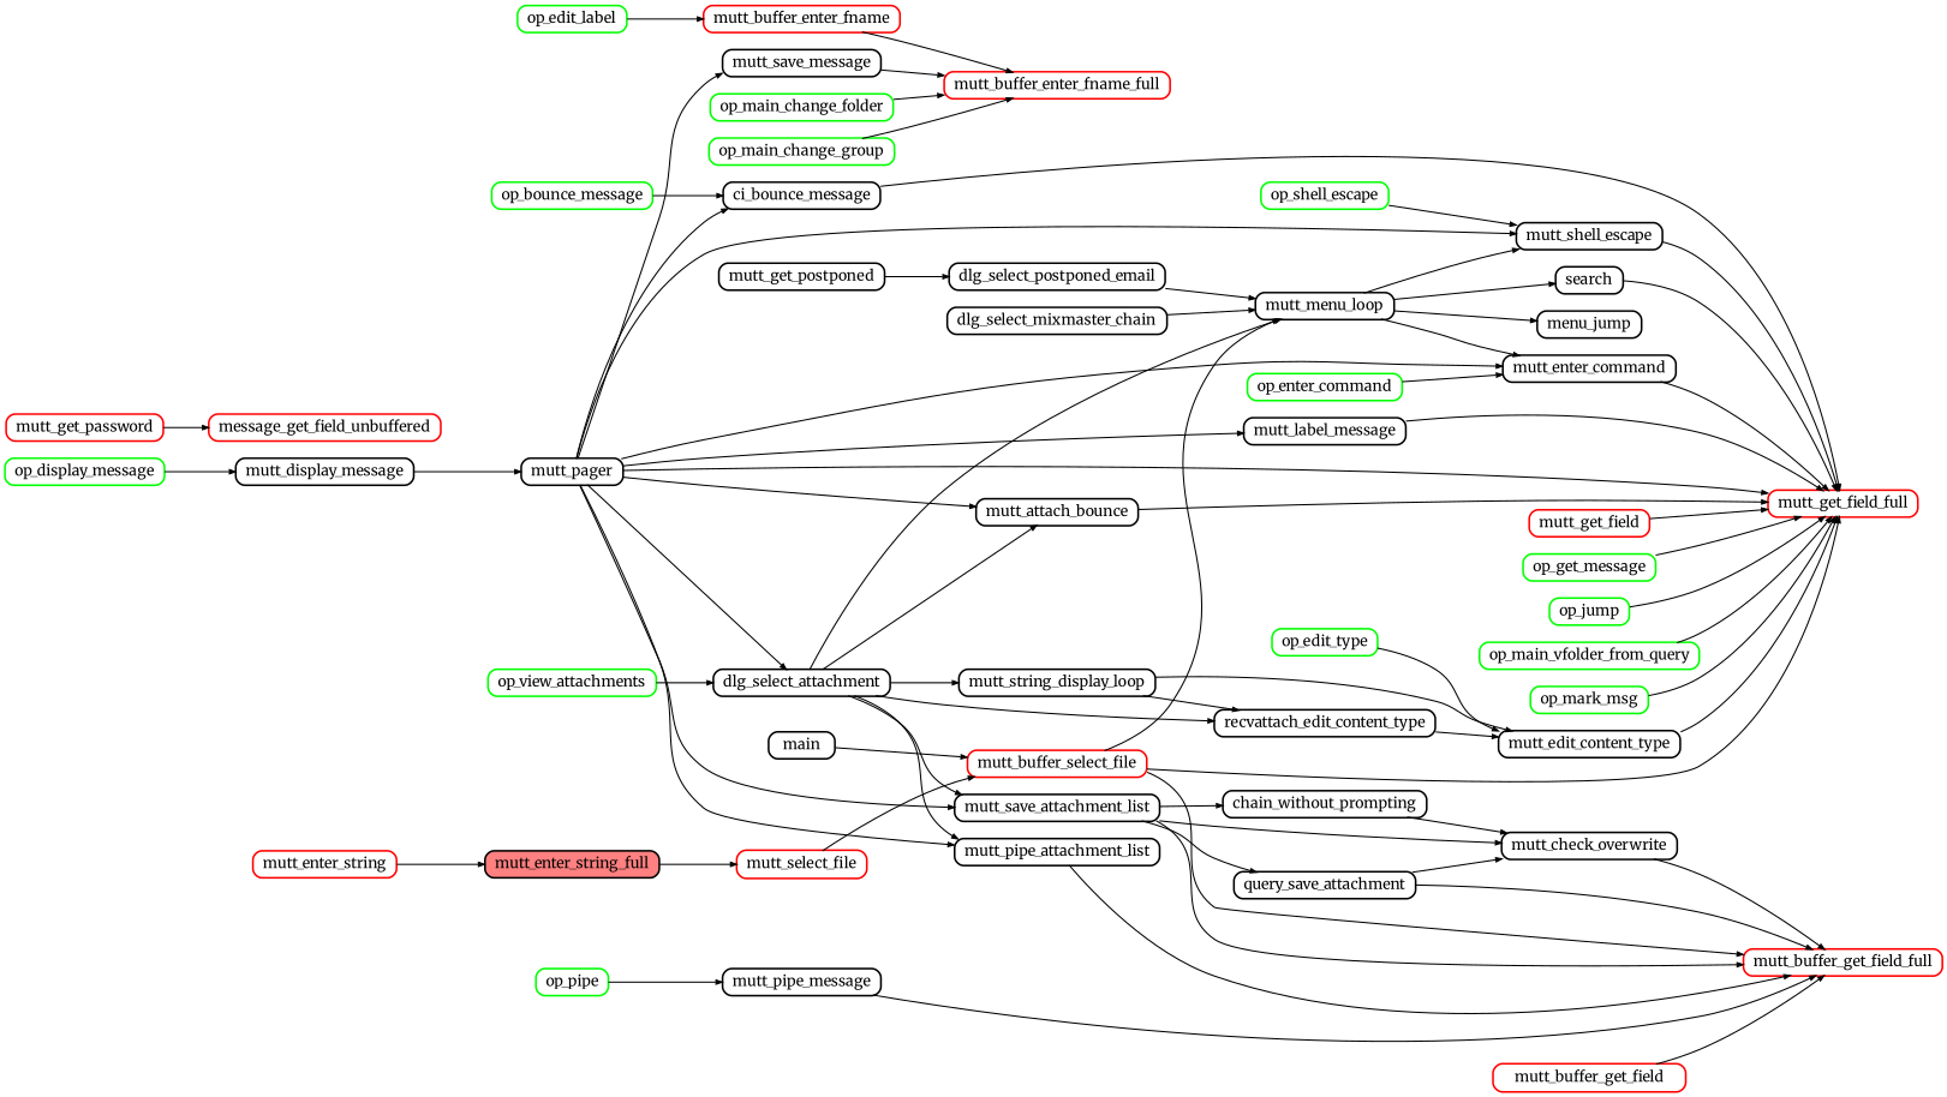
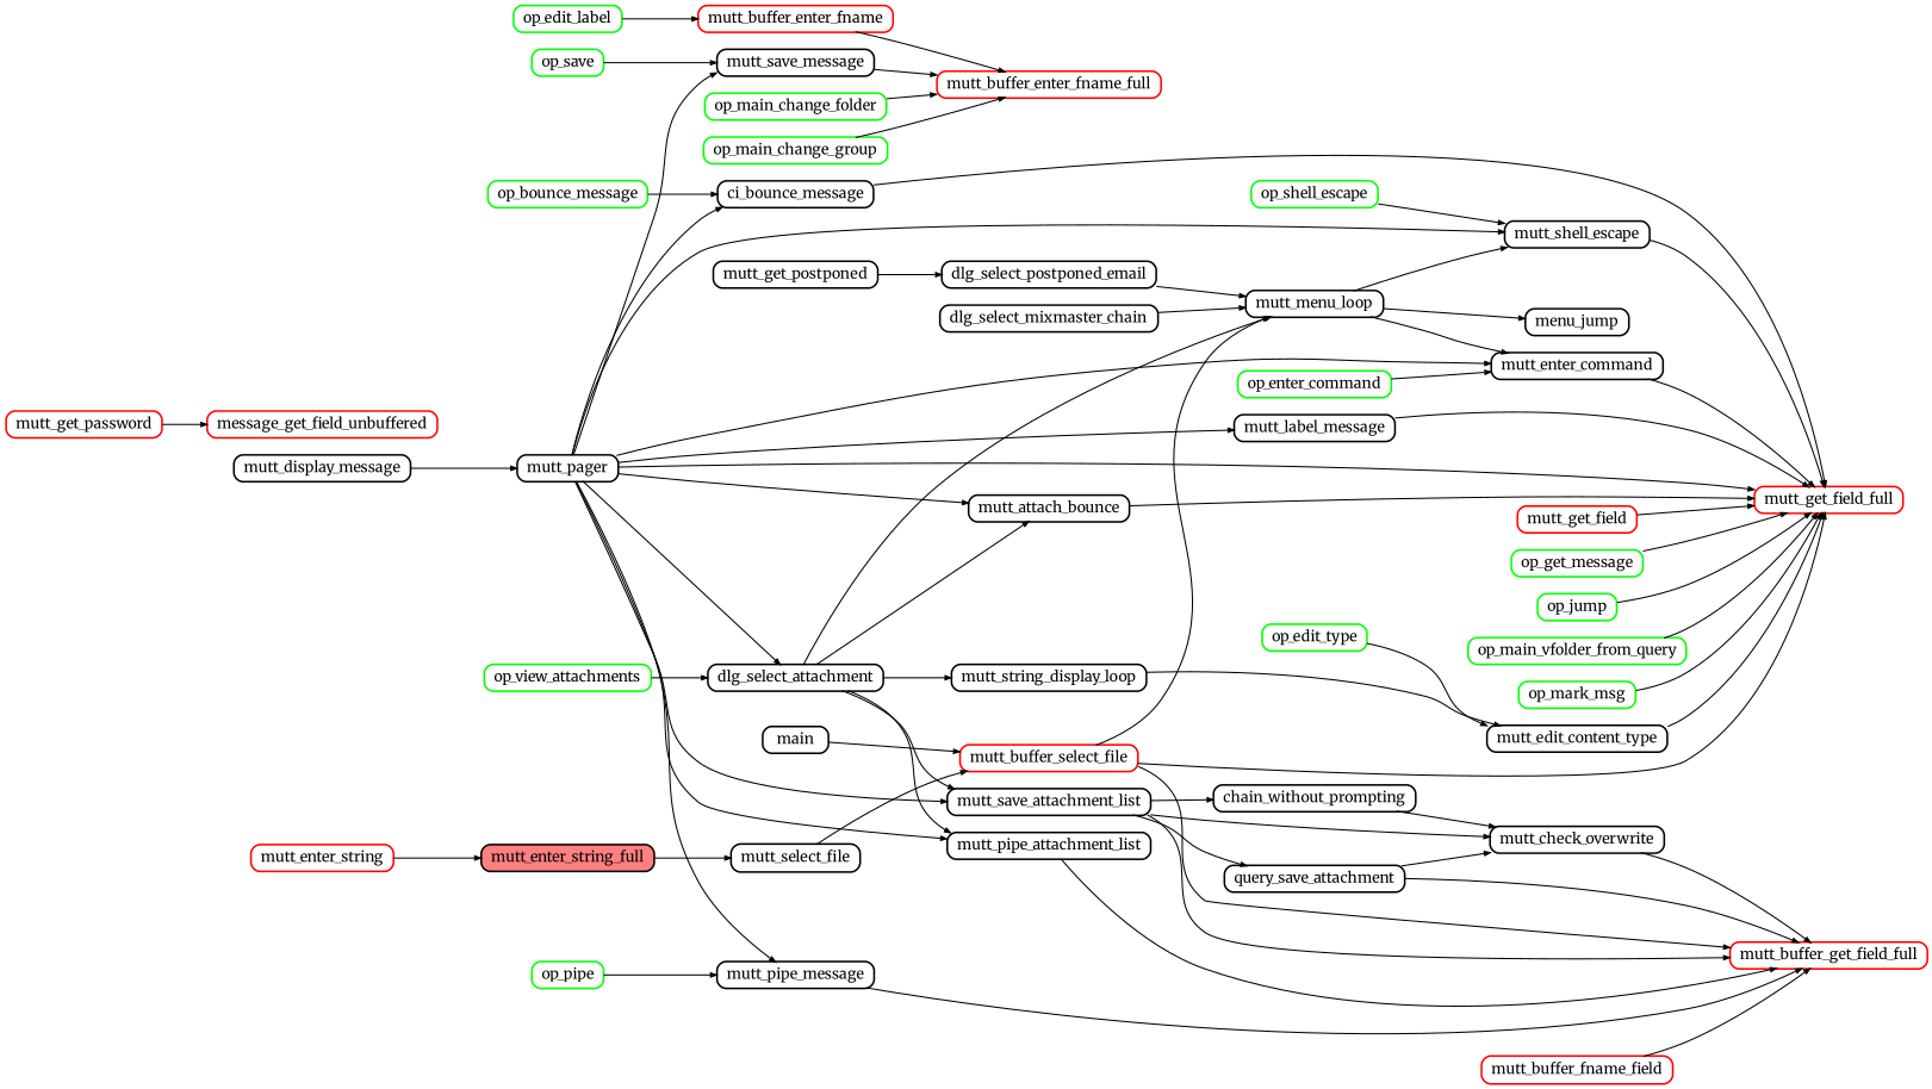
  digraph {
    compound=true
    fontname=Merriweather
    nodesep=0.2
    rankdir=LR
    ranksep=0.5
    node [color="#000000" fillcolor="#ffffff" fontname=Merriweather fontsize=12 penwidth=1.5 shape=Mrecord style=filled]
    edge [arrowsize=0.5 fontname=Merriweather penwidth=1.0]
    mutt_enter_string_full [color=black fillcolor="#ff8080" height=0.2]
-   mutt_select_file [color="#ff0000" height=0.2]
+   mutt_select_file [height=0.2]
    mutt_buffer_select_file [color="#ff0000" height=0.2]
    mutt_buffer_enter_fname [color="#ff0000" height=0.2]
    mutt_buffer_enter_fname_full [color="#ff0000" height=0.2]
-   mutt_buffer_get_field [color="#ff0000" height=0.2]
+   mutt_buffer_get_field [color="#ff0000" height=0.2 label=mutt_buffer_fname_field]
    mutt_buffer_get_field_full [color="#ff0000" height=0.2]
    mutt_get_field_full [color="#ff0000" height=0.2]
    mutt_menu_loop [height=0.2]
    mutt_enter_command [height=0.2]
    mutt_shell_escape [height=0.2]
    menu_jump [height=0.2]
-   search [height=0.2]
    mutt_enter_string [color="#ff0000" height=0.2]
    mutt_get_field [color="#ff0000" height=0.2]
    n16 [color="#ff0000" height=0.2 label=message_get_field_unbuffered]
    mutt_get_password [color="#ff0000" height=0.2]
    op_bounce_message [color="#00ff00" height=0.2]
    ci_bounce_message [height=0.2]
-   op_display_message [color="#00ff00" height=0.2]
    mutt_display_message [height=0.2]
    mutt_pager [height=0.2]
    op_edit_label [color="#00ff00" height=0.2]
    mutt_label_message [height=0.2]
    op_edit_type [color="#00ff00" height=0.2]
    mutt_edit_content_type [height=0.2]
    op_enter_command [color="#00ff00" height=0.2]
    op_get_message [color="#00ff00" height=0.2]
    op_jump [color="#00ff00" height=0.2]
    op_main_change_folder [color="#00ff00" height=0.2]
    op_main_change_group [color="#00ff00" height=0.2]
    op_main_vfolder_from_query [color="#00ff00" height=0.2]
    op_mark_msg [color="#00ff00" height=0.2]
    op_pipe [color="#00ff00" height=0.2]
    mutt_pipe_message [height=0.2]
+   op_save [color="#00ff00" height=0.2]
    mutt_save_message [height=0.2]
    op_shell_escape [color="#00ff00" height=0.2]
    op_view_attachments [color="#00ff00" height=0.2]
    dlg_select_attachment [height=0.2]
    mutt_attach_bounce [height=0.2]
    n42 [height=0.2 label=mutt_string_display_loop]
    mutt_pipe_attachment_list [height=0.2]
    mutt_save_attachment_list [height=0.2]
-   recvattach_edit_content_type [height=0.2]
    mutt_check_overwrite [height=0.2]
    query_save_attachment [height=0.2]
    n48 [height=0.2 label=chain_without_prompting]
    dlg_select_mixmaster_chain [height=0.2]
    dlg_select_postponed_email [height=0.2]
    main [height=0.2]
    mutt_get_postponed [height=0.2]
    mutt_enter_string_full -> mutt_select_file
    mutt_select_file -> mutt_buffer_select_file
    mutt_buffer_select_file -> mutt_buffer_get_field_full
    mutt_buffer_select_file -> mutt_get_field_full
    mutt_buffer_select_file -> mutt_menu_loop
    mutt_buffer_enter_fname -> mutt_buffer_enter_fname_full
    mutt_buffer_get_field -> mutt_buffer_get_field_full
    mutt_menu_loop -> mutt_enter_command
    mutt_menu_loop -> mutt_shell_escape
    mutt_menu_loop -> menu_jump
-   mutt_menu_loop -> search
    mutt_enter_command -> mutt_get_field_full
    mutt_shell_escape -> mutt_get_field_full
-   search -> mutt_get_field_full
    mutt_enter_string -> mutt_enter_string_full
    mutt_get_field -> mutt_get_field_full
    mutt_get_password -> n16
    op_bounce_message -> ci_bounce_message
    ci_bounce_message -> mutt_get_field_full
-   op_display_message -> mutt_display_message
    mutt_display_message -> mutt_pager
    mutt_pager -> mutt_get_field_full
    mutt_pager -> mutt_enter_command
    mutt_pager -> mutt_shell_escape
    mutt_pager -> ci_bounce_message
    mutt_pager -> mutt_label_message
+   mutt_pager -> mutt_pipe_message
    mutt_pager -> mutt_save_message
    mutt_pager -> dlg_select_attachment
    mutt_pager -> mutt_attach_bounce
    mutt_pager -> mutt_pipe_attachment_list
    mutt_pager -> mutt_save_attachment_list
    op_edit_label -> mutt_buffer_enter_fname
    mutt_label_message -> mutt_get_field_full
    op_edit_type -> mutt_edit_content_type
    mutt_edit_content_type -> mutt_get_field_full
    op_enter_command -> mutt_enter_command
    op_get_message -> mutt_get_field_full
    op_jump -> mutt_get_field_full
    op_main_change_folder -> mutt_buffer_enter_fname_full
    op_main_change_group -> mutt_buffer_enter_fname_full
    op_main_vfolder_from_query -> mutt_get_field_full
    op_mark_msg -> mutt_get_field_full
    op_pipe -> mutt_pipe_message
    mutt_pipe_message -> mutt_buffer_get_field_full
+   op_save -> mutt_save_message
    mutt_save_message -> mutt_buffer_enter_fname_full
    op_shell_escape -> mutt_shell_escape
    op_view_attachments -> dlg_select_attachment
    dlg_select_attachment -> mutt_menu_loop
    dlg_select_attachment -> mutt_attach_bounce
    dlg_select_attachment -> n42
    dlg_select_attachment -> mutt_pipe_attachment_list
    dlg_select_attachment -> mutt_save_attachment_list
-   dlg_select_attachment -> recvattach_edit_content_type
    mutt_attach_bounce -> mutt_get_field_full
    n42 -> mutt_edit_content_type
-   n42 -> recvattach_edit_content_type
    mutt_pipe_attachment_list -> mutt_buffer_get_field_full
    mutt_save_attachment_list -> mutt_buffer_get_field_full
    mutt_save_attachment_list -> mutt_check_overwrite
    mutt_save_attachment_list -> query_save_attachment
    mutt_save_attachment_list -> n48
-   recvattach_edit_content_type -> mutt_edit_content_type
    mutt_check_overwrite -> mutt_buffer_get_field_full
    query_save_attachment -> mutt_buffer_get_field_full
    query_save_attachment -> mutt_check_overwrite
    n48 -> mutt_check_overwrite
    dlg_select_mixmaster_chain -> mutt_menu_loop
    dlg_select_postponed_email -> mutt_menu_loop
    main -> mutt_buffer_select_file
    mutt_get_postponed -> dlg_select_postponed_email
  }
